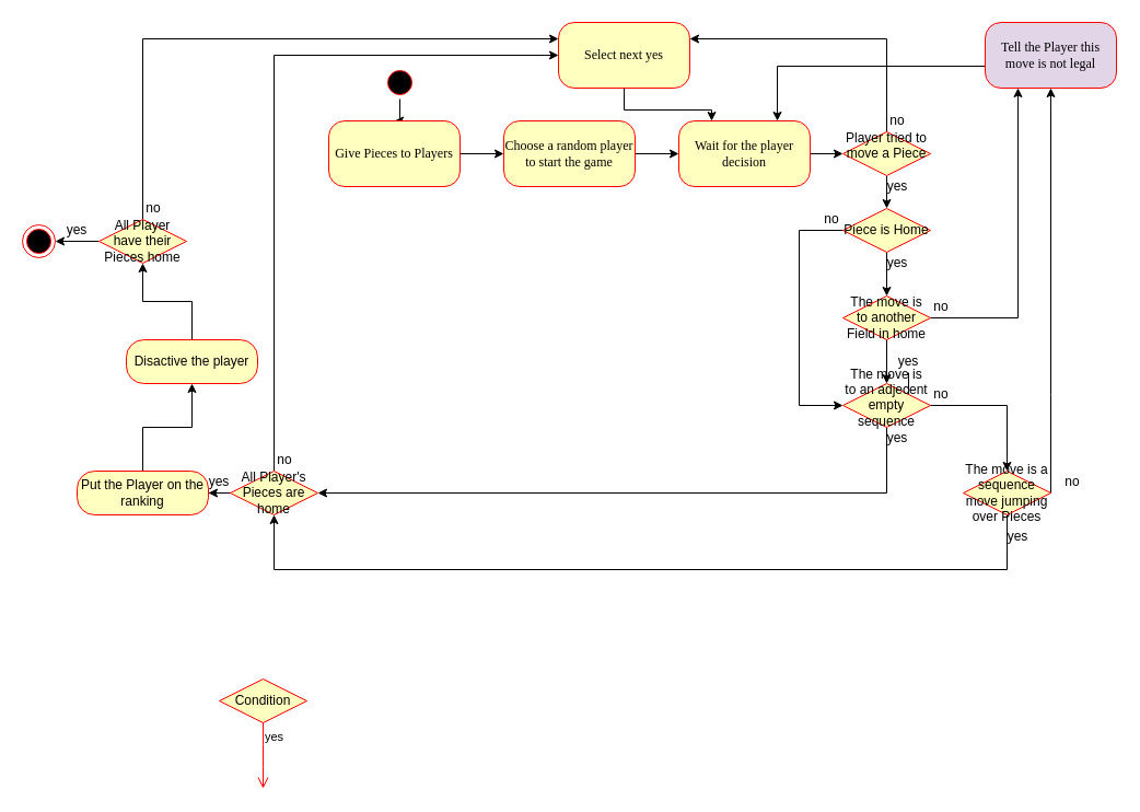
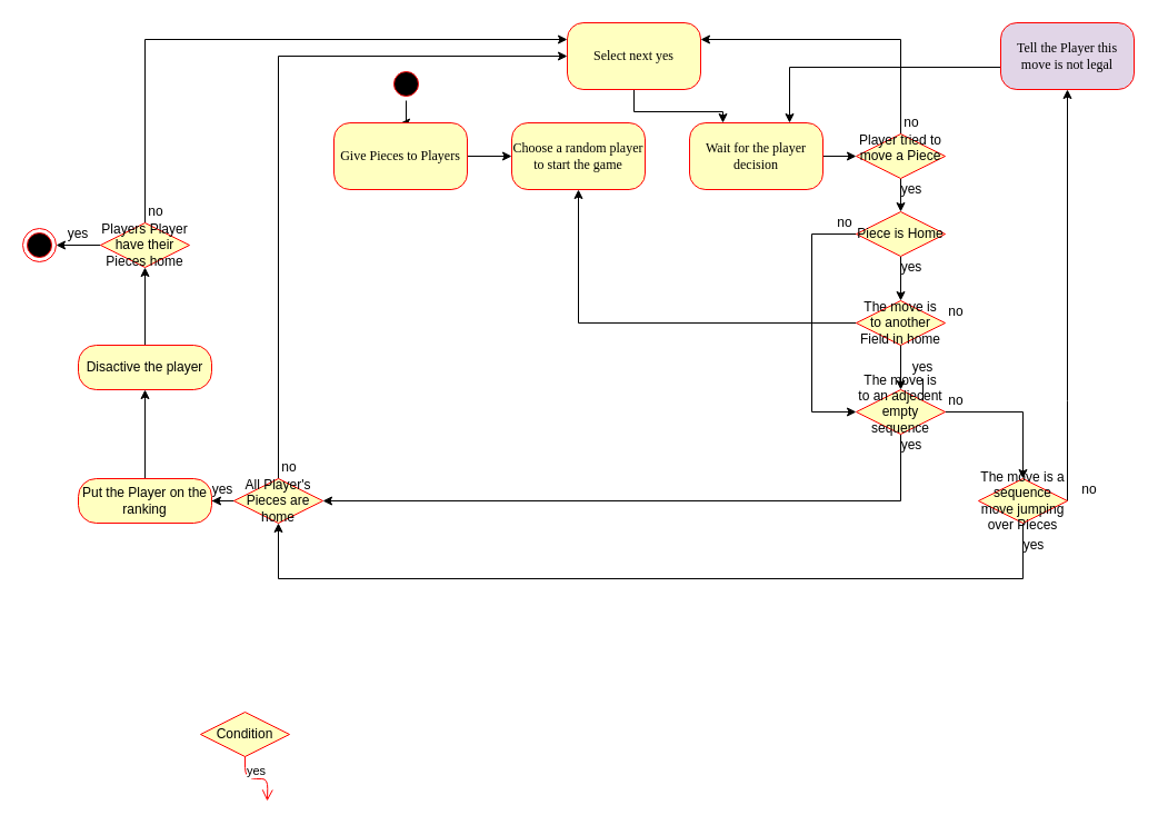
  <mxCell id="0" />
  <mxCell id="1" parent="0" />
  <mxCell id="2" style="edgeStyle=orthogonalEdgeStyle;rounded=0;orthogonalLoop=1;jettySize=auto;html=1;entryX=0.5;entryY=0;entryDx=0;entryDy=0;" edge="1" parent="1" source="3" target="5"><mxGeometry relative="1" as="geometry" /></mxCell>
  <mxCell id="3" value="" style="ellipse;html=1;shape=startState;fillColor=#000000;strokeColor=#ff0000;rounded=1;shadow=0;comic=0;labelBackgroundColor=none;fontFamily=Verdana;fontSize=12;fontColor=#000000;align=center;direction=south;" parent="1" vertex="1"><mxGeometry x="350" y="60" width="30" height="30" as="geometry" /></mxCell>
  <mxCell id="4" style="edgeStyle=orthogonalEdgeStyle;rounded=0;orthogonalLoop=1;jettySize=auto;html=1;entryX=0;entryY=0.5;entryDx=0;entryDy=0;" edge="1" parent="1" source="5" target="7"><mxGeometry relative="1" as="geometry" /></mxCell>
  <mxCell id="5" value="Give Pieces to Players" style="rounded=1;whiteSpace=wrap;html=1;arcSize=24;fillColor=#ffffc0;strokeColor=#ff0000;shadow=0;comic=0;labelBackgroundColor=none;fontFamily=Verdana;fontSize=12;fontColor=#000000;align=center;" parent="1" vertex="1"><mxGeometry x="300" y="110" width="120" height="60" as="geometry" /></mxCell>
- <mxCell id="6" style="edgeStyle=orthogonalEdgeStyle;rounded=0;orthogonalLoop=1;jettySize=auto;html=1;" edge="1" parent="1" source="7" target="9"><mxGeometry relative="1" as="geometry" /></mxCell>
  <mxCell id="7" value="Choose a random player to start the game" style="rounded=1;whiteSpace=wrap;html=1;arcSize=24;fillColor=#ffffc0;strokeColor=#ff0000;shadow=0;comic=0;labelBackgroundColor=none;fontFamily=Verdana;fontSize=12;fontColor=#000000;align=center;" parent="1" vertex="1"><mxGeometry x="460" y="110" width="120" height="60" as="geometry" /></mxCell>
  <mxCell id="8" style="edgeStyle=orthogonalEdgeStyle;rounded=0;orthogonalLoop=1;jettySize=auto;html=1;entryX=0;entryY=0.5;entryDx=0;entryDy=0;" edge="1" parent="1" source="9" target="12"><mxGeometry relative="1" as="geometry" /></mxCell>
  <mxCell id="9" value="Wait for the player decision" style="rounded=1;whiteSpace=wrap;html=1;arcSize=24;fillColor=#ffffc0;strokeColor=#ff0000;shadow=0;comic=0;labelBackgroundColor=none;fontFamily=Verdana;fontSize=12;fontColor=#000000;align=center;" parent="1" vertex="1"><mxGeometry x="620" y="110" width="120" height="60" as="geometry" /></mxCell>
  <mxCell id="10" style="edgeStyle=orthogonalEdgeStyle;rounded=0;orthogonalLoop=1;jettySize=auto;html=1;entryX=0.5;entryY=0;entryDx=0;entryDy=0;" edge="1" parent="1" source="12" target="17"><mxGeometry relative="1" as="geometry" /></mxCell>
  <mxCell id="11" style="edgeStyle=orthogonalEdgeStyle;rounded=0;orthogonalLoop=1;jettySize=auto;html=1;entryX=1;entryY=0.25;entryDx=0;entryDy=0;" edge="1" parent="1" source="12" target="14"><mxGeometry relative="1" as="geometry"><Array as="points"><mxPoint x="810" y="35" /></Array></mxGeometry></mxCell>
  <mxCell id="12" value="&lt;div&gt;Player tried to move a Piece&lt;/div&gt;&lt;div&gt;&lt;br&gt;&lt;/div&gt;" style="rhombus;whiteSpace=wrap;html=1;fillColor=#ffffc0;strokeColor=#ff0000;" vertex="1" parent="1"><mxGeometry x="770" y="120" width="80" height="40" as="geometry" /></mxCell>
  <mxCell id="13" style="edgeStyle=orthogonalEdgeStyle;rounded=0;orthogonalLoop=1;jettySize=auto;html=1;entryX=0.25;entryY=0;entryDx=0;entryDy=0;" edge="1" parent="1" source="14" target="9"><mxGeometry relative="1" as="geometry" /></mxCell>
  <mxCell id="14" value="Select next yes" style="rounded=1;whiteSpace=wrap;html=1;arcSize=24;fillColor=#ffffc0;strokeColor=#ff0000;shadow=0;comic=0;labelBackgroundColor=none;fontFamily=Verdana;fontSize=12;fontColor=#000000;align=center;" vertex="1" parent="1"><mxGeometry x="510" y="20" width="120" height="60" as="geometry" /></mxCell>
  <mxCell id="15" style="edgeStyle=orthogonalEdgeStyle;rounded=0;orthogonalLoop=1;jettySize=auto;html=1;entryX=0.5;entryY=0;entryDx=0;entryDy=0;" edge="1" parent="1" source="17" target="20"><mxGeometry relative="1" as="geometry" /></mxCell>
  <mxCell id="16" style="edgeStyle=orthogonalEdgeStyle;rounded=0;orthogonalLoop=1;jettySize=auto;html=1;entryX=0;entryY=0.5;entryDx=0;entryDy=0;" edge="1" parent="1" source="17" target="25"><mxGeometry relative="1" as="geometry"><mxPoint x="730" y="370" as="targetPoint" /><Array as="points"><mxPoint x="730" y="210" /><mxPoint x="730" y="370" /></Array></mxGeometry></mxCell>
  <mxCell id="17" value="Piece is Home" style="rhombus;whiteSpace=wrap;html=1;fillColor=#ffffc0;strokeColor=#ff0000;" vertex="1" parent="1"><mxGeometry x="770" y="190" width="80" height="40" as="geometry" /></mxCell>
  <mxCell id="18" style="edgeStyle=orthogonalEdgeStyle;rounded=0;orthogonalLoop=1;jettySize=auto;html=1;" edge="1" parent="1" source="53" target="25"><mxGeometry relative="1" as="geometry" /></mxCell>
- <mxCell id="19" style="edgeStyle=orthogonalEdgeStyle;rounded=0;orthogonalLoop=1;jettySize=auto;html=1;entryX=0.25;entryY=1;entryDx=0;entryDy=0;" edge="1" parent="1" source="20" target="22"><mxGeometry relative="1" as="geometry" /></mxCell>
+ <mxCell id="19" style="edgeStyle=orthogonalEdgeStyle;rounded=0;orthogonalLoop=1;jettySize=auto;html=1;" edge="1" parent="1" source="20" target="7"><mxGeometry relative="1" as="geometry" /></mxCell>
  <mxCell id="20" value="The move is to another Field in home" style="rhombus;whiteSpace=wrap;html=1;fillColor=#ffffc0;strokeColor=#ff0000;" vertex="1" parent="1"><mxGeometry x="770" y="270" width="80" height="40" as="geometry" /></mxCell>
  <mxCell id="21" style="edgeStyle=orthogonalEdgeStyle;rounded=0;orthogonalLoop=1;jettySize=auto;html=1;entryX=0.75;entryY=0;entryDx=0;entryDy=0;" edge="1" parent="1" source="22" target="9"><mxGeometry relative="1" as="geometry"><Array as="points"><mxPoint x="710" y="60" /></Array></mxGeometry></mxCell>
  <mxCell id="22" value="Tell the Player this move is not legal" style="rounded=1;whiteSpace=wrap;html=1;arcSize=24;fillColor=#e1d5e7;strokeColor=#ff0000;shadow=0;comic=0;labelBackgroundColor=none;fontFamily=Verdana;fontSize=12;fontColor=#000000;align=center;" vertex="1" parent="1"><mxGeometry x="900" y="20" width="120" height="60" as="geometry" /></mxCell>
  <mxCell id="23" style="edgeStyle=orthogonalEdgeStyle;rounded=0;orthogonalLoop=1;jettySize=auto;html=1;entryX=1;entryY=0.5;entryDx=0;entryDy=0;" edge="1" parent="1" source="25" target="31"><mxGeometry relative="1" as="geometry"><Array as="points"><mxPoint x="810" y="450" /></Array></mxGeometry></mxCell>
  <mxCell id="24" style="edgeStyle=orthogonalEdgeStyle;rounded=0;orthogonalLoop=1;jettySize=auto;html=1;entryX=0.5;entryY=0;entryDx=0;entryDy=0;" edge="1" parent="1" source="25" target="28"><mxGeometry relative="1" as="geometry" /></mxCell>
  <mxCell id="25" value="&lt;div&gt;The move is to an adjecent empty sequence&lt;/div&gt;&lt;div&gt;&lt;br&gt;&lt;/div&gt;" style="rhombus;whiteSpace=wrap;html=1;fillColor=#ffffc0;strokeColor=#ff0000;" vertex="1" parent="1"><mxGeometry x="770" y="350" width="80" height="40" as="geometry" /></mxCell>
  <mxCell id="26" style="edgeStyle=orthogonalEdgeStyle;rounded=0;orthogonalLoop=1;jettySize=auto;html=1;entryX=0.5;entryY=1;entryDx=0;entryDy=0;" edge="1" parent="1" source="28" target="31"><mxGeometry relative="1" as="geometry"><mxPoint x="250" y="510" as="targetPoint" /><Array as="points"><mxPoint x="920" y="520" /><mxPoint x="250" y="520" /></Array></mxGeometry></mxCell>
  <mxCell id="27" style="edgeStyle=orthogonalEdgeStyle;rounded=0;orthogonalLoop=1;jettySize=auto;html=1;entryX=0.5;entryY=1;entryDx=0;entryDy=0;" edge="1" parent="1" source="28" target="22"><mxGeometry relative="1" as="geometry"><Array as="points"><mxPoint x="960" y="360" /><mxPoint x="960" y="360" /></Array></mxGeometry></mxCell>
  <mxCell id="28" value="The move is a sequence move jumping over Pieces" style="rhombus;whiteSpace=wrap;html=1;fillColor=#ffffc0;strokeColor=#ff0000;" vertex="1" parent="1"><mxGeometry x="880" y="430" width="80" height="40" as="geometry" /></mxCell>
  <mxCell id="29" style="edgeStyle=orthogonalEdgeStyle;rounded=0;orthogonalLoop=1;jettySize=auto;html=1;entryX=1;entryY=0.5;entryDx=0;entryDy=0;" edge="1" parent="1" source="31" target="33"><mxGeometry relative="1" as="geometry" /></mxCell>
  <mxCell id="30" style="edgeStyle=orthogonalEdgeStyle;rounded=0;orthogonalLoop=1;jettySize=auto;html=1;entryX=0;entryY=0.5;entryDx=0;entryDy=0;" edge="1" parent="1" source="31" target="14"><mxGeometry relative="1" as="geometry"><mxPoint x="490" y="20" as="targetPoint" /><Array as="points"><mxPoint x="250" y="50" /></Array></mxGeometry></mxCell>
  <mxCell id="31" value="&lt;div&gt;All Player's Pieces are home&lt;/div&gt;" style="rhombus;whiteSpace=wrap;html=1;fillColor=#ffffc0;strokeColor=#ff0000;" vertex="1" parent="1"><mxGeometry x="210" y="430" width="80" height="40" as="geometry" /></mxCell>
  <mxCell id="32" style="edgeStyle=orthogonalEdgeStyle;rounded=0;orthogonalLoop=1;jettySize=auto;html=1;" edge="1" parent="1" source="33" target="35"><mxGeometry relative="1" as="geometry" /></mxCell>
  <mxCell id="33" value="Put the Player on the ranking" style="rounded=1;whiteSpace=wrap;html=1;arcSize=40;fontColor=#000000;fillColor=#ffffc0;strokeColor=#ff0000;" vertex="1" parent="1"><mxGeometry x="70" y="430" width="120" height="40" as="geometry" /></mxCell>
  <mxCell id="34" style="edgeStyle=orthogonalEdgeStyle;rounded=0;orthogonalLoop=1;jettySize=auto;html=1;entryX=0.5;entryY=1;entryDx=0;entryDy=0;" edge="1" parent="1" source="35" target="38"><mxGeometry relative="1" as="geometry" /></mxCell>
- <mxCell id="35" value="Disactive the player" style="rounded=1;whiteSpace=wrap;html=1;arcSize=40;fontColor=#000000;fillColor=#ffffc0;strokeColor=#ff0000;" vertex="1" parent="1"><mxGeometry x="115" y="310" width="120" height="40" as="geometry" /></mxCell>
+ <mxCell id="35" value="Disactive the player" style="rounded=1;whiteSpace=wrap;html=1;arcSize=40;fontColor=#000000;fillColor=#ffffc0;strokeColor=#ff0000;" vertex="1" parent="1"><mxGeometry x="70" y="310" width="120" height="40" as="geometry" /></mxCell>
  <mxCell id="36" style="edgeStyle=orthogonalEdgeStyle;rounded=0;orthogonalLoop=1;jettySize=auto;html=1;entryX=1;entryY=0.5;entryDx=0;entryDy=0;" edge="1" parent="1" source="38" target="39"><mxGeometry relative="1" as="geometry" /></mxCell>
  <mxCell id="37" style="edgeStyle=orthogonalEdgeStyle;rounded=0;orthogonalLoop=1;jettySize=auto;html=1;exitX=0.5;exitY=0;exitDx=0;exitDy=0;entryX=0;entryY=0.25;entryDx=0;entryDy=0;" edge="1" parent="1" source="38" target="14"><mxGeometry relative="1" as="geometry"><mxPoint x="470" y="30" as="targetPoint" /><Array as="points"><mxPoint x="130" y="35" /></Array></mxGeometry></mxCell>
- <mxCell id="38" value="All Player have their Pieces home" style="rhombus;whiteSpace=wrap;html=1;fillColor=#ffffc0;strokeColor=#ff0000;" vertex="1" parent="1"><mxGeometry x="90" y="200" width="80" height="40" as="geometry" /></mxCell>
+ <mxCell id="38" value="Players Player have their Pieces home" style="rhombus;whiteSpace=wrap;html=1;fillColor=#ffffc0;strokeColor=#ff0000;" vertex="1" parent="1"><mxGeometry x="90" y="200" width="80" height="40" as="geometry" /></mxCell>
  <mxCell id="39" value="" style="ellipse;html=1;shape=endState;fillColor=#000000;strokeColor=#ff0000;" vertex="1" parent="1"><mxGeometry x="20" y="205" width="30" height="30" as="geometry" /></mxCell>
- <mxCell id="40" value="Condition" style="rhombus;whiteSpace=wrap;html=1;fillColor=#ffffc0;strokeColor=#ff0000;" vertex="1" parent="1"><mxGeometry x="200" y="620" width="80" height="40" as="geometry" /></mxCell>
+ <mxCell id="40" value="Condition" style="rhombus;whiteSpace=wrap;html=1;fillColor=#ffffc0;strokeColor=#ff0000;" vertex="1" parent="1"><mxGeometry x="180" y="640" width="80" height="40" as="geometry" /></mxCell>
  <mxCell id="41" value="yes" style="edgeStyle=orthogonalEdgeStyle;html=1;align=left;verticalAlign=top;endArrow=open;endSize=8;strokeColor=#ff0000;" edge="1" source="40" parent="1"><mxGeometry x="-1" relative="1" as="geometry"><mxPoint x="240" y="720" as="targetPoint" /></mxGeometry></mxCell>
  <mxCell id="42" value="&lt;div&gt;no&lt;/div&gt;" style="text;html=1;strokeColor=none;fillColor=none;align=center;verticalAlign=middle;whiteSpace=wrap;rounded=0;" vertex="1" parent="1"><mxGeometry x="800" y="100" width="40" height="20" as="geometry" /></mxCell>
  <mxCell id="43" value="&lt;div&gt;no&lt;/div&gt;" style="text;html=1;strokeColor=none;fillColor=none;align=center;verticalAlign=middle;whiteSpace=wrap;rounded=0;" vertex="1" parent="1"><mxGeometry x="740" y="190" width="40" height="20" as="geometry" /></mxCell>
  <mxCell id="44" value="&lt;div&gt;no&lt;/div&gt;" style="text;html=1;strokeColor=none;fillColor=none;align=center;verticalAlign=middle;whiteSpace=wrap;rounded=0;" vertex="1" parent="1"><mxGeometry x="840" y="270" width="40" height="20" as="geometry" /></mxCell>
  <mxCell id="45" value="&lt;div&gt;no&lt;/div&gt;" style="text;html=1;strokeColor=none;fillColor=none;align=center;verticalAlign=middle;whiteSpace=wrap;rounded=0;" vertex="1" parent="1"><mxGeometry x="840" y="350" width="40" height="20" as="geometry" /></mxCell>
  <mxCell id="46" value="&lt;div&gt;no&lt;/div&gt;" style="text;html=1;strokeColor=none;fillColor=none;align=center;verticalAlign=middle;whiteSpace=wrap;rounded=0;" vertex="1" parent="1"><mxGeometry x="960" y="430" width="40" height="20" as="geometry" /></mxCell>
  <mxCell id="47" value="&lt;div&gt;no&lt;/div&gt;" style="text;html=1;strokeColor=none;fillColor=none;align=center;verticalAlign=middle;whiteSpace=wrap;rounded=0;" vertex="1" parent="1"><mxGeometry x="240" y="410" width="40" height="20" as="geometry" /></mxCell>
  <mxCell id="48" value="&lt;div&gt;no&lt;/div&gt;" style="text;html=1;strokeColor=none;fillColor=none;align=center;verticalAlign=middle;whiteSpace=wrap;rounded=0;" vertex="1" parent="1"><mxGeometry x="120" y="180" width="40" height="20" as="geometry" /></mxCell>
  <mxCell id="49" value="yes" style="text;html=1;strokeColor=none;fillColor=none;align=center;verticalAlign=middle;whiteSpace=wrap;rounded=0;" vertex="1" parent="1"><mxGeometry x="50" y="200" width="40" height="20" as="geometry" /></mxCell>
  <mxCell id="50" value="yes" style="text;html=1;strokeColor=none;fillColor=none;align=center;verticalAlign=middle;whiteSpace=wrap;rounded=0;" vertex="1" parent="1"><mxGeometry x="180" y="430" width="40" height="20" as="geometry" /></mxCell>
  <mxCell id="51" value="yes" style="text;html=1;strokeColor=none;fillColor=none;align=center;verticalAlign=middle;whiteSpace=wrap;rounded=0;" vertex="1" parent="1"><mxGeometry x="800" y="160" width="40" height="20" as="geometry" /></mxCell>
  <mxCell id="52" value="yes" style="text;html=1;strokeColor=none;fillColor=none;align=center;verticalAlign=middle;whiteSpace=wrap;rounded=0;" vertex="1" parent="1"><mxGeometry x="800" y="230" width="40" height="20" as="geometry" /></mxCell>
  <mxCell id="53" value="yes" style="text;html=1;strokeColor=none;fillColor=none;align=center;verticalAlign=middle;whiteSpace=wrap;rounded=0;" vertex="1" parent="1"><mxGeometry x="810" y="320" width="40" height="20" as="geometry" /></mxCell>
  <mxCell id="54" style="edgeStyle=orthogonalEdgeStyle;rounded=0;orthogonalLoop=1;jettySize=auto;html=1;entryX=0.5;entryY=0;entryDx=0;entryDy=0;" edge="1" parent="1" source="20" target="25"><mxGeometry relative="1" as="geometry"><mxPoint x="810" y="310" as="sourcePoint" /><mxPoint x="810" y="350" as="targetPoint" /></mxGeometry></mxCell>
  <mxCell id="55" value="yes" style="text;html=1;strokeColor=none;fillColor=none;align=center;verticalAlign=middle;whiteSpace=wrap;rounded=0;" vertex="1" parent="1"><mxGeometry x="800" y="390" width="40" height="20" as="geometry" /></mxCell>
  <mxCell id="56" value="yes" style="text;html=1;strokeColor=none;fillColor=none;align=center;verticalAlign=middle;whiteSpace=wrap;rounded=0;" vertex="1" parent="1"><mxGeometry x="910" y="480" width="40" height="20" as="geometry" /></mxCell>
